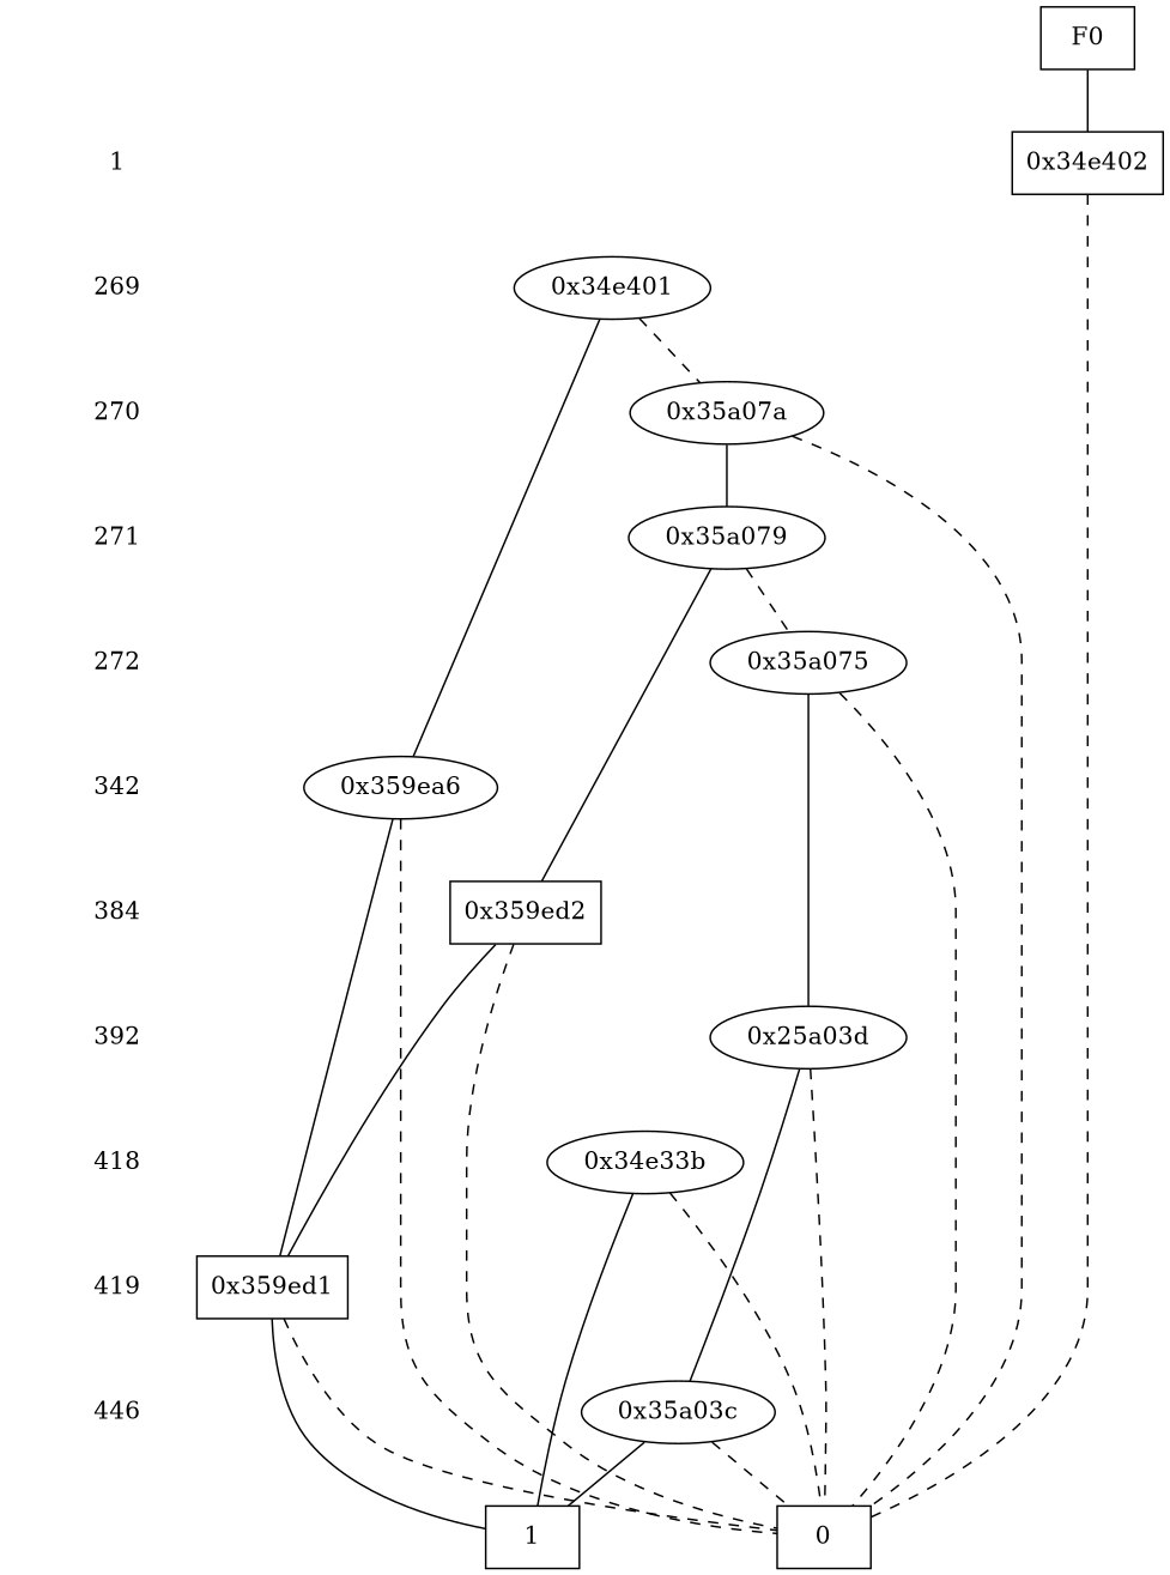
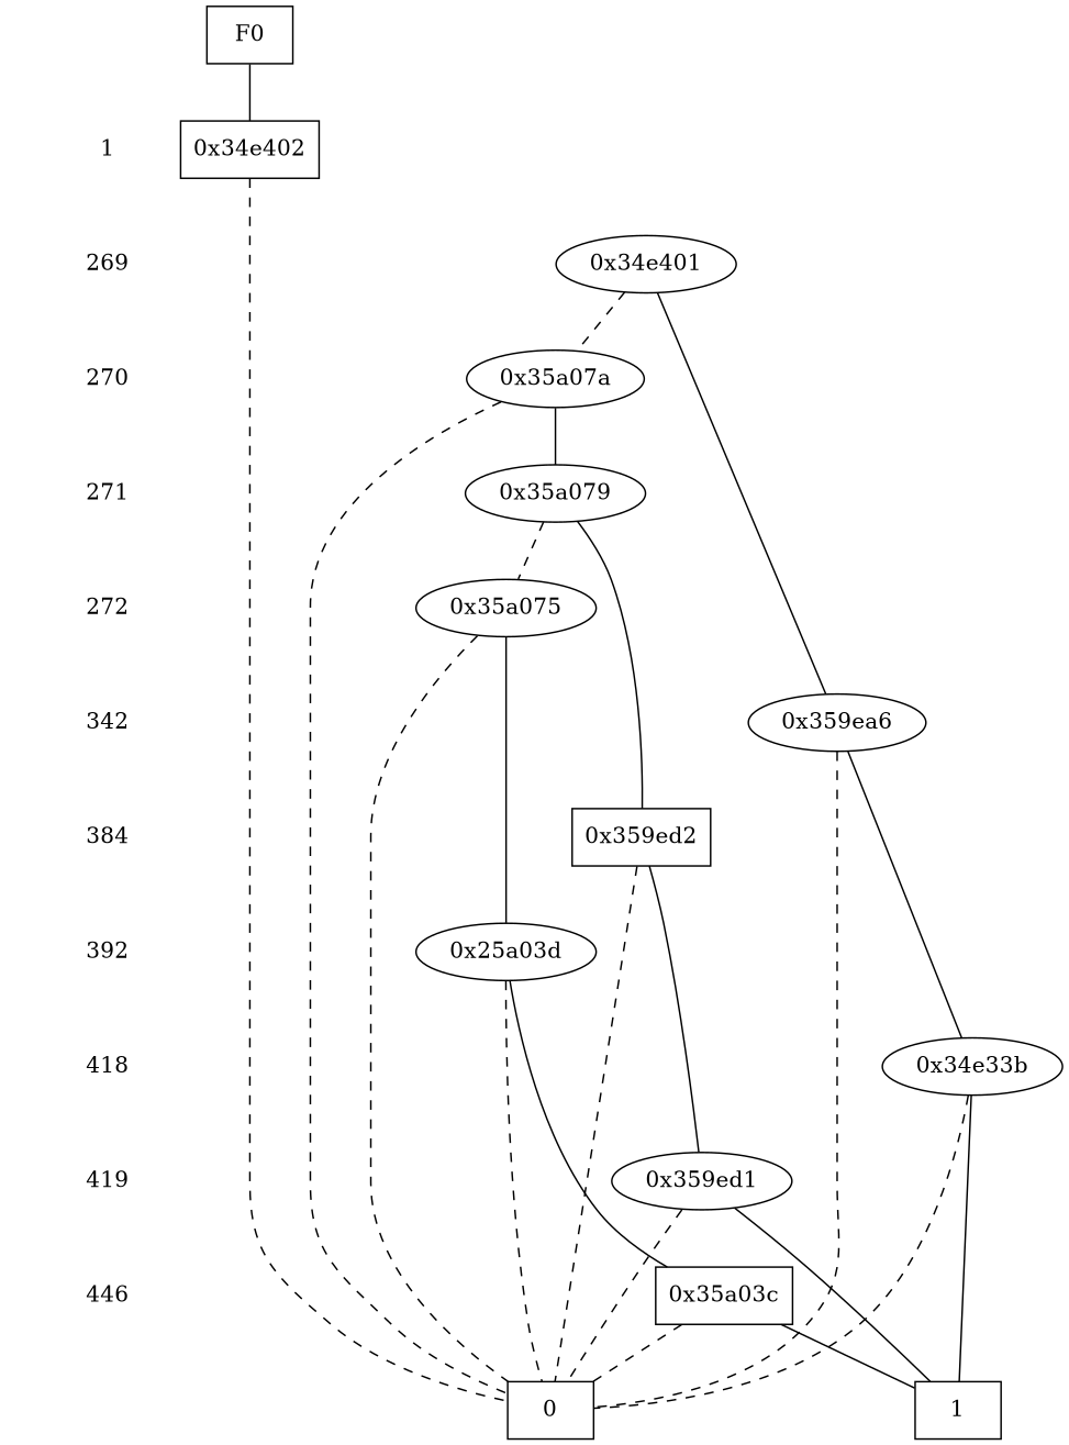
  digraph {
    node [shape=plaintext]
    edge [dir=none style=invis]
    "CONST NODES" [style=invis]
    " 1 "
    " 269 "
    " 270 "
    " 271 "
    " 272 "
    " 342 "
    n8 [label=384]
    " 392 "
    " 418 "
    " 419 "
    " 446 "
    F0 [shape=box]
    "0x34e402" [shape=box]
    "0x34e401" [shape=""]
    "0x35a07a" [shape=""]
    "0x35a079" [shape=""]
    "0x35a075" [shape=""]
    "0x359ea6" [shape=""]
    "0x359ed2" [shape=box]
    n21 [label="0x25a03d" shape=""]
    "0x34e33b" [shape=""]
-   "0x359ed1" [shape=box]
-   "0x35a03c" [shape=""]
+   "0x359ed1" [shape=""]
+   "0x35a03c" [shape=box]
    n25 [label=0 shape=box]
    n26 [label=1 shape=box]
    subgraph sub_1 {
      "CONST NODES"
      " 1 "
      " 269 "
      " 270 "
      " 271 "
      " 272 "
      " 342 "
      n8
      " 392 "
      " 418 "
      " 419 "
      " 446 "
    }
    subgraph sub_2 {
      rank=same
      F0
    }
    subgraph sub_3 {
      rank=same
      " 1 "
      "0x34e402"
    }
    subgraph sub_4 {
      rank=same
      " 269 "
      "0x34e401"
    }
    subgraph sub_5 {
      rank=same
      " 270 "
      "0x35a07a"
    }
    subgraph sub_6 {
      rank=same
      " 271 "
      "0x35a079"
    }
    subgraph sub_7 {
      rank=same
      " 272 "
      "0x35a075"
    }
    subgraph sub_8 {
      rank=same
      " 342 "
      "0x359ea6"
    }
    subgraph sub_9 {
      rank=same
      n8
      "0x359ed2"
    }
    subgraph sub_10 {
      rank=same
      " 392 "
      n21
    }
    subgraph sub_11 {
      rank=same
      " 418 "
      "0x34e33b"
    }
    subgraph sub_12 {
      rank=same
      " 419 "
      "0x359ed1"
    }
    subgraph sub_13 {
      rank=same
      " 446 "
      "0x35a03c"
    }
    subgraph sub_14 {
      rank=same
      "CONST NODES"
      subgraph sub_15 {
        rank=same
        n25
        n26
      }
    }
    " 1 " -> " 269 "
    " 269 " -> " 270 "
    " 270 " -> " 271 "
    " 271 " -> " 272 "
    " 272 " -> " 342 "
    " 342 " -> n8
    n8 -> " 392 "
    " 392 " -> " 418 "
    " 418 " -> " 419 "
    " 419 " -> " 446 "
    " 446 " -> "CONST NODES"
    F0 -> "0x34e402" [style=solid]
    "0x34e402" -> n25 [style=dashed]
    "0x34e401" -> "0x35a07a" [style=dashed]
    "0x34e401" -> "0x359ea6" [style=""]
    "0x35a07a" -> "0x35a079" [style=""]
    "0x35a07a" -> n25 [style=dashed]
    "0x35a079" -> "0x35a075" [style=dashed]
    "0x35a079" -> "0x359ed2" [style=""]
    "0x35a075" -> n21 [style=""]
    "0x35a075" -> n25 [style=dashed]
-   "0x359ea6" -> "0x359ed1" [style=""]
+   "0x359ea6" -> "0x34e33b" [style=""]
    "0x359ea6" -> n25 [style=dashed]
    "0x359ed2" -> "0x359ed1" [style=""]
    "0x359ed2" -> n25 [style=dashed]
    n21 -> "0x35a03c" [style=""]
    n21 -> n25 [style=dashed]
    "0x34e33b" -> n25 [style=dashed]
    "0x34e33b" -> n26 [style=""]
    "0x359ed1" -> n25 [style=dashed]
    "0x359ed1" -> n26 [style=""]
    "0x35a03c" -> n25 [style=dashed]
    "0x35a03c" -> n26 [style=""]
  }
